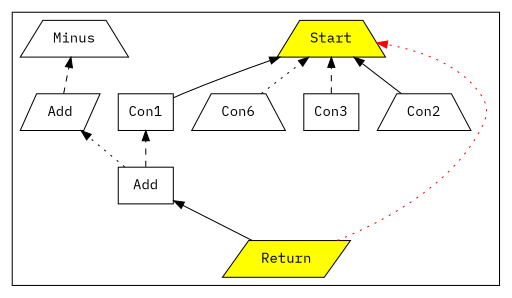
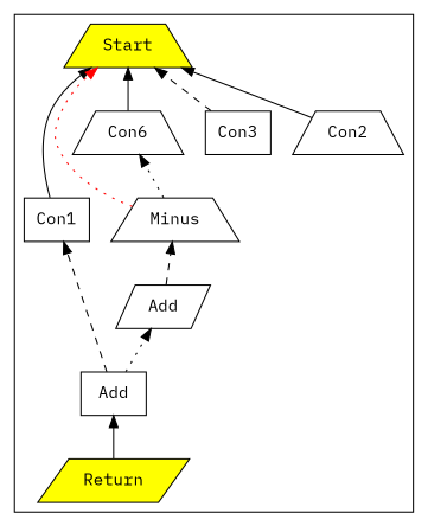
  digraph {
    fontname="IBM Plex Mono"
    rankdir=BT
    node [fontname="IBM Plex Mono" shape=trapezium]
    edge [fontname="IBM Plex Mono" style=solid]
    n1 [fillcolor=yellow label=Start style=filled]
    n2 [label=Con1 shape=box]
    n3 [label=Con2]
    n4 [label=Con3 shape=box]
    n5 [label=Con6]
    n6 [label=Minus]
    n7 [label=Add shape=parallelogram]
    n8 [label=Add shape=box]
    n9 [fillcolor=yellow label=Return shape=parallelogram style=filled]
    subgraph cluster_1 {
      n1
      n2
      n3
      n4
      n5
      n6
      n7
      n8
      n9
    }
    n2 -> n1
    n3 -> n1
    n4 -> n1 [style=dashed]
-   n5 -> n1 [style=dotted]
+   n5 -> n1
+   n6 -> n5 [style=dotted]
    n7 -> n6 [style=dashed]
    n8 -> n2 [style=dashed]
    n8 -> n7 [style=dotted]
-   n9 -> n1 [color=red style=dotted]
+   n6 -> n1 [color=red style=dotted]
    n9 -> n8
  }
